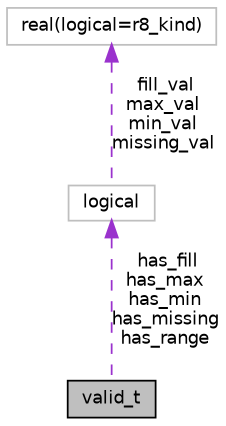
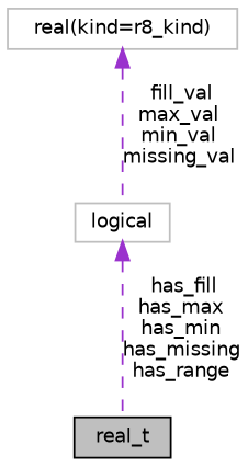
  digraph {
    fontname="DejaVu Sans"
    node [color=grey75 fillcolor=white fontname="DejaVu Sans" fontsize=10 shape=record style=filled]
    edge [color=darkorchid3 dir=back fontname="DejaVu Sans" fontsize=10 labelfontname=Helvetica labelfontsize=10 style=dashed]
-   n1 [color=black fillcolor=grey75 fontcolor=black height=0.2 label=valid_t width=0.4]
+   n1 [color=black fillcolor=grey75 fontcolor=black height=0.2 label=real_t width=0.4]
    n2 [height=0.2 label=logical width=0.4]
-   n3 [height=0.2 label="real(logical=r8_kind)" width=0.4]
+   n3 [height=0.2 label="real(kind=r8_kind)" width=0.4]
    n2 -> n1 [label=" has_fill\nhas_max\nhas_min\nhas_missing\nhas_range"]
    n3 -> n2 [label=" fill_val\nmax_val\nmin_val\nmissing_val"]
  }
